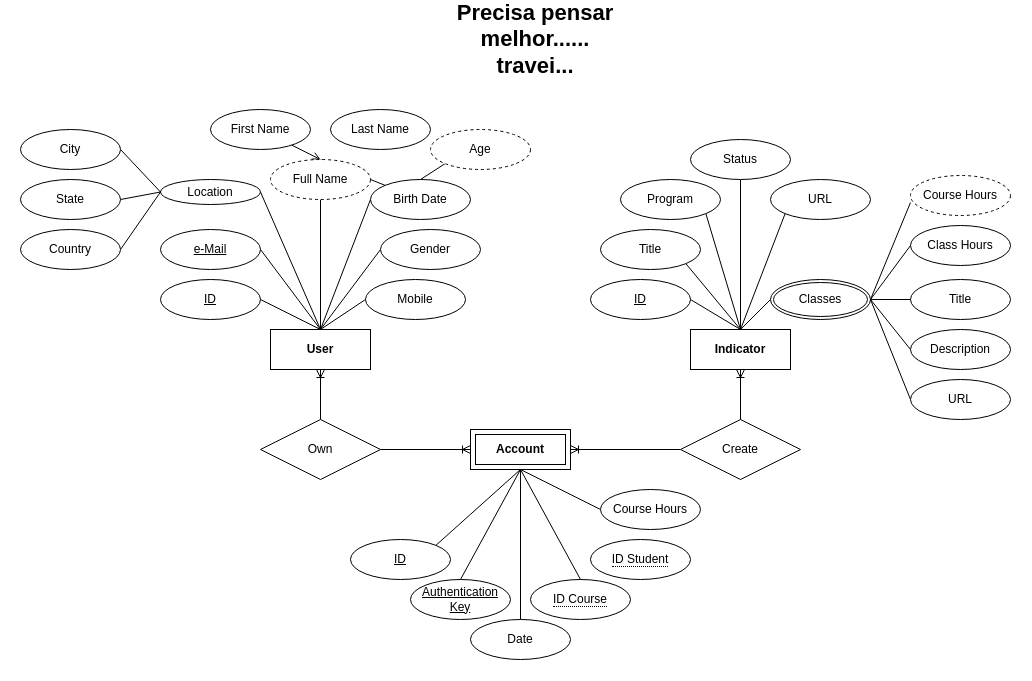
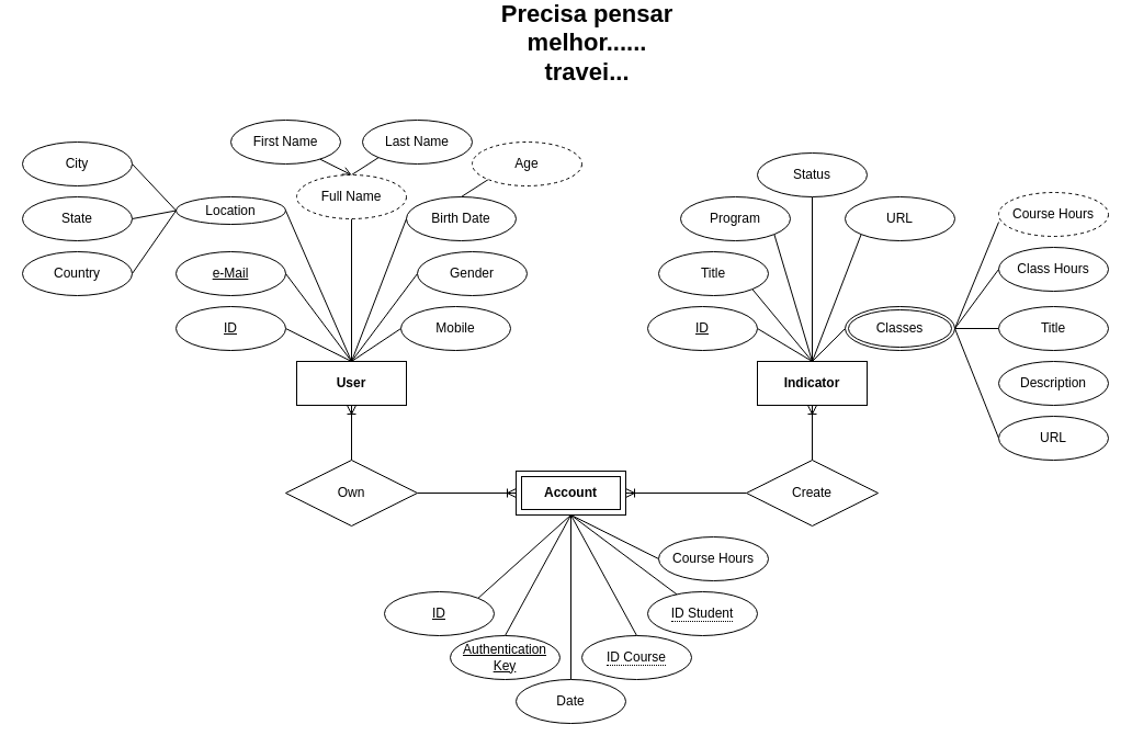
  <mxCell id="0" />
  <mxCell id="1" parent="0" />
  <mxCell id="2" style="edgeStyle=none;rounded=0;orthogonalLoop=1;jettySize=auto;html=1;exitX=0.5;exitY=1;exitDx=0;exitDy=0;entryX=0.5;entryY=0;entryDx=0;entryDy=0;endArrow=none;endFill=0;startArrow=ERoneToMany;startFill=0;" parent="1" source="3" target="11" edge="1"><mxGeometry relative="1" as="geometry"><mxPoint x="480" y="340" as="targetPoint" /></mxGeometry></mxCell>
  <mxCell id="3" value="&lt;b&gt;User&lt;/b&gt;" style="whiteSpace=wrap;html=1;align=center;" parent="1" vertex="1"><mxGeometry x="270" y="320" width="100" height="40" as="geometry" /></mxCell>
  <mxCell id="4" value="Last Name" style="ellipse;whiteSpace=wrap;html=1;align=center;" parent="1" vertex="1"><mxGeometry x="330" y="100" width="100" height="40" as="geometry" /></mxCell>
  <mxCell id="5" value="Birth Date" style="ellipse;whiteSpace=wrap;html=1;align=center;" parent="1" vertex="1"><mxGeometry x="370" y="170" width="100" height="40" as="geometry" /></mxCell>
  <mxCell id="6" value="e-Mail" style="ellipse;whiteSpace=wrap;html=1;align=center;fontStyle=4;" parent="1" vertex="1"><mxGeometry x="160" y="220" width="100" height="40" as="geometry" /></mxCell>
  <mxCell id="7" style="rounded=0;orthogonalLoop=1;jettySize=auto;html=1;exitX=1;exitY=0.5;exitDx=0;exitDy=0;endArrow=none;endFill=0;" parent="1" source="6" edge="1"><mxGeometry relative="1" as="geometry"><mxPoint x="290" y="280" as="sourcePoint" /><mxPoint x="320" y="320" as="targetPoint" /></mxGeometry></mxCell>
  <mxCell id="8" style="rounded=0;orthogonalLoop=1;jettySize=auto;html=1;endArrow=none;endFill=0;exitX=0.5;exitY=1;exitDx=0;exitDy=0;" parent="1" source="47" edge="1"><mxGeometry relative="1" as="geometry"><mxPoint x="330" y="210" as="sourcePoint" /><mxPoint x="320" y="320" as="targetPoint" /></mxGeometry></mxCell>
  <mxCell id="9" style="rounded=0;orthogonalLoop=1;jettySize=auto;html=1;exitX=0;exitY=0.5;exitDx=0;exitDy=0;endArrow=none;endFill=0;entryX=0.5;entryY=0;entryDx=0;entryDy=0;" parent="1" source="5" target="3" edge="1"><mxGeometry relative="1" as="geometry"><mxPoint x="340" y="210" as="sourcePoint" /><mxPoint x="340" y="340" as="targetPoint" /></mxGeometry></mxCell>
  <mxCell id="10" style="edgeStyle=none;rounded=0;orthogonalLoop=1;jettySize=auto;html=1;exitX=1;exitY=0.5;exitDx=0;exitDy=0;startArrow=none;startFill=0;endArrow=ERoneToMany;endFill=0;entryX=0;entryY=0.5;entryDx=0;entryDy=0;" parent="1" source="11" target="59" edge="1"><mxGeometry relative="1" as="geometry"><mxPoint x="390" y="430" as="sourcePoint" /><mxPoint x="470" y="440" as="targetPoint" /></mxGeometry></mxCell>
  <mxCell id="11" value="Own" style="shape=rhombus;perimeter=rhombusPerimeter;whiteSpace=wrap;html=1;align=center;" parent="1" vertex="1"><mxGeometry x="260" y="410" width="120" height="60" as="geometry" /></mxCell>
  <mxCell id="12" value="" style="edgeStyle=none;rounded=0;orthogonalLoop=1;jettySize=auto;html=1;startArrow=none;startFill=0;endArrow=none;endFill=0;" parent="1" target="32" edge="1"><mxGeometry relative="1" as="geometry"><mxPoint x="740" y="320" as="sourcePoint" /></mxGeometry></mxCell>
  <mxCell id="13" style="edgeStyle=none;rounded=0;orthogonalLoop=1;jettySize=auto;html=1;exitX=0.5;exitY=0;exitDx=0;exitDy=0;entryX=0;entryY=0.5;entryDx=0;entryDy=0;endArrow=none;endFill=0;" parent="1" source="15" target="51" edge="1"><mxGeometry relative="1" as="geometry" /></mxCell>
  <mxCell id="14" style="edgeStyle=none;rounded=0;orthogonalLoop=1;jettySize=auto;html=1;exitX=0.5;exitY=1;exitDx=0;exitDy=0;entryX=0.5;entryY=0;entryDx=0;entryDy=0;endArrow=none;endFill=0;startArrow=ERoneToMany;startFill=0;" parent="1" source="15" target="57" edge="1"><mxGeometry relative="1" as="geometry" /></mxCell>
  <mxCell id="15" value="&lt;b&gt;Indicator&lt;/b&gt;" style="whiteSpace=wrap;html=1;align=center;" parent="1" vertex="1"><mxGeometry x="690" y="320" width="100" height="40" as="geometry" /></mxCell>
  <mxCell id="16" style="rounded=0;orthogonalLoop=1;jettySize=auto;html=1;exitX=1;exitY=0.5;exitDx=0;exitDy=0;entryX=0.5;entryY=0;entryDx=0;entryDy=0;endArrow=none;endFill=0;" parent="1" source="17" target="15" edge="1"><mxGeometry relative="1" as="geometry" /></mxCell>
  <mxCell id="17" value="ID" style="ellipse;whiteSpace=wrap;html=1;align=center;fontStyle=4;" parent="1" vertex="1"><mxGeometry x="590" y="270" width="100" height="40" as="geometry" /></mxCell>
  <mxCell id="18" value="URL" style="ellipse;whiteSpace=wrap;html=1;align=center;" parent="1" vertex="1"><mxGeometry x="770" y="170" width="100" height="40" as="geometry" /></mxCell>
  <mxCell id="19" style="rounded=0;orthogonalLoop=1;jettySize=auto;html=1;endArrow=none;endFill=0;exitX=1;exitY=1;exitDx=0;exitDy=0;" parent="1" source="21" edge="1"><mxGeometry relative="1" as="geometry"><mxPoint x="730" y="191" as="sourcePoint" /><mxPoint x="740" y="320" as="targetPoint" /></mxGeometry></mxCell>
  <mxCell id="20" style="rounded=0;orthogonalLoop=1;jettySize=auto;html=1;exitX=0;exitY=1;exitDx=0;exitDy=0;endArrow=none;endFill=0;" parent="1" source="18" edge="1"><mxGeometry relative="1" as="geometry"><mxPoint x="750" y="200" as="sourcePoint" /><mxPoint x="740" y="320" as="targetPoint" /></mxGeometry></mxCell>
  <mxCell id="21" value="Title" style="ellipse;whiteSpace=wrap;html=1;align=center;" parent="1" vertex="1"><mxGeometry x="600" y="220" width="100" height="40" as="geometry" /></mxCell>
  <mxCell id="22" style="rounded=0;orthogonalLoop=1;jettySize=auto;html=1;exitX=1;exitY=0;exitDx=0;exitDy=0;endArrow=none;endFill=0;entryX=0.5;entryY=1;entryDx=0;entryDy=0;" parent="1" source="23" target="59" edge="1"><mxGeometry relative="1" as="geometry"><mxPoint x="520" y="460" as="targetPoint" /><mxPoint x="470" y="490" as="sourcePoint" /></mxGeometry></mxCell>
  <mxCell id="23" value="ID" style="ellipse;whiteSpace=wrap;html=1;align=center;fontStyle=4;" parent="1" vertex="1"><mxGeometry x="350" y="530" width="100" height="40" as="geometry" /></mxCell>
+ <mxCell id="24" style="rounded=0;orthogonalLoop=1;jettySize=auto;html=1;endArrow=none;endFill=0;entryX=0.5;entryY=1;entryDx=0;entryDy=0;" parent="1" source="26" target="59" edge="1"><mxGeometry relative="1" as="geometry"><mxPoint x="485" y="310" as="sourcePoint" /><mxPoint x="520" y="460" as="targetPoint" /></mxGeometry></mxCell>
  <mxCell id="25" style="rounded=0;orthogonalLoop=1;jettySize=auto;html=1;endArrow=none;endFill=0;entryX=0.5;entryY=1;entryDx=0;entryDy=0;exitX=0.5;exitY=0;exitDx=0;exitDy=0;" parent="1" source="27" target="59" edge="1"><mxGeometry relative="1" as="geometry"><mxPoint x="525" y="290" as="sourcePoint" /><mxPoint x="520" y="460" as="targetPoint" /></mxGeometry></mxCell>
  <mxCell id="26" value="&lt;span style=&quot;border-bottom: 1px dotted&quot;&gt;ID Student&lt;/span&gt;" style="ellipse;whiteSpace=wrap;html=1;align=center;" parent="1" vertex="1"><mxGeometry x="590" y="530" width="100" height="40" as="geometry" /></mxCell>
  <mxCell id="27" value="&lt;span style=&quot;border-bottom: 1px dotted&quot;&gt;ID Course&lt;/span&gt;" style="ellipse;whiteSpace=wrap;html=1;align=center;" parent="1" vertex="1"><mxGeometry x="530" y="570" width="100" height="40" as="geometry" /></mxCell>
  <mxCell id="28" style="edgeStyle=none;rounded=0;orthogonalLoop=1;jettySize=auto;html=1;exitX=0.5;exitY=0;exitDx=0;exitDy=0;entryX=0.5;entryY=1;entryDx=0;entryDy=0;startArrow=none;startFill=0;endArrow=none;endFill=0;" parent="1" source="29" target="59" edge="1"><mxGeometry relative="1" as="geometry"><mxPoint x="490" y="550" as="sourcePoint" /><mxPoint x="520" y="460" as="targetPoint" /></mxGeometry></mxCell>
  <mxCell id="29" value="Authentication&lt;br&gt;Key" style="ellipse;whiteSpace=wrap;html=1;align=center;fontStyle=4;" parent="1" vertex="1"><mxGeometry x="410" y="570" width="100" height="40" as="geometry" /></mxCell>
  <mxCell id="30" style="edgeStyle=none;rounded=0;orthogonalLoop=1;jettySize=auto;html=1;exitX=1;exitY=1;exitDx=0;exitDy=0;startArrow=none;startFill=0;endArrow=none;endFill=0;" parent="1" source="31" edge="1"><mxGeometry relative="1" as="geometry"><mxPoint x="740" y="320" as="targetPoint" /></mxGeometry></mxCell>
  <mxCell id="31" value="Program" style="ellipse;whiteSpace=wrap;html=1;align=center;" parent="1" vertex="1"><mxGeometry x="620" y="170" width="100" height="40" as="geometry" /></mxCell>
  <mxCell id="32" value="Status" style="ellipse;whiteSpace=wrap;html=1;align=center;" parent="1" vertex="1"><mxGeometry x="690" y="130" width="100" height="40" as="geometry" /></mxCell>
  <mxCell id="33" style="edgeStyle=none;rounded=0;orthogonalLoop=1;jettySize=auto;html=1;exitX=1;exitY=1;exitDx=0;exitDy=0;startArrow=none;startFill=0;endArrow=none;endFill=0;" parent="1" source="32" target="32" edge="1"><mxGeometry relative="1" as="geometry" /></mxCell>
  <mxCell id="34" style="rounded=0;orthogonalLoop=1;jettySize=auto;html=1;entryX=0.5;entryY=0;entryDx=0;entryDy=0;endArrow=open;endFill=0;" parent="1" source="35" target="47" edge="1"><mxGeometry relative="1" as="geometry"><mxPoint x="320" y="150" as="targetPoint" /></mxGeometry></mxCell>
  <mxCell id="35" value="First Name" style="ellipse;whiteSpace=wrap;html=1;align=center;" parent="1" vertex="1"><mxGeometry x="210" y="100" width="100" height="40" as="geometry" /></mxCell>
- <mxCell id="36" style="rounded=0;orthogonalLoop=1;jettySize=auto;html=1;endArrow=none;endFill=0;exitX=0.5;exitY=0;exitDx=0;exitDy=0;" parent="1" source="47" target="5" edge="1"><mxGeometry relative="1" as="geometry"><mxPoint x="320" y="150" as="sourcePoint" /><mxPoint x="330" y="160" as="targetPoint" /></mxGeometry></mxCell>
+ <mxCell id="36" style="rounded=0;orthogonalLoop=1;jettySize=auto;html=1;entryX=0;entryY=1;entryDx=0;entryDy=0;endArrow=none;endFill=0;exitX=0.5;exitY=0;exitDx=0;exitDy=0;" parent="1" source="47" target="4" edge="1"><mxGeometry relative="1" as="geometry"><mxPoint x="320" y="150" as="sourcePoint" /><mxPoint x="330" y="160" as="targetPoint" /></mxGeometry></mxCell>
  <mxCell id="37" style="edgeStyle=none;rounded=0;orthogonalLoop=1;jettySize=auto;html=1;exitX=0;exitY=0.5;exitDx=0;exitDy=0;entryX=0.5;entryY=0;entryDx=0;entryDy=0;endArrow=none;endFill=0;" parent="1" source="38" target="3" edge="1"><mxGeometry relative="1" as="geometry" /></mxCell>
  <mxCell id="38" value="Gender" style="ellipse;whiteSpace=wrap;html=1;align=center;" parent="1" vertex="1"><mxGeometry x="380" y="220" width="100" height="40" as="geometry" /></mxCell>
  <mxCell id="39" style="edgeStyle=none;rounded=0;orthogonalLoop=1;jettySize=auto;html=1;exitX=0.5;exitY=1;exitDx=0;exitDy=0;endArrow=none;endFill=0;" parent="1" source="38" target="38" edge="1"><mxGeometry relative="1" as="geometry" /></mxCell>
  <mxCell id="40" style="edgeStyle=none;rounded=0;orthogonalLoop=1;jettySize=auto;html=1;exitX=1;exitY=0.5;exitDx=0;exitDy=0;entryX=0.5;entryY=0;entryDx=0;entryDy=0;endArrow=none;endFill=0;" parent="1" source="42" target="3" edge="1"><mxGeometry relative="1" as="geometry" /></mxCell>
  <mxCell id="41" style="edgeStyle=none;rounded=0;orthogonalLoop=1;jettySize=auto;html=1;exitX=0;exitY=0.5;exitDx=0;exitDy=0;entryX=1;entryY=0.5;entryDx=0;entryDy=0;startArrow=none;startFill=0;endArrow=none;endFill=0;" parent="1" source="42" target="66" edge="1"><mxGeometry relative="1" as="geometry" /></mxCell>
  <mxCell id="42" value="Location" style="ellipse;whiteSpace=wrap;html=1;align=center;" parent="1" vertex="1"><mxGeometry x="160" y="170" width="100" height="25" as="geometry" /></mxCell>
  <mxCell id="43" style="edgeStyle=none;rounded=0;orthogonalLoop=1;jettySize=auto;html=1;exitX=1;exitY=0.5;exitDx=0;exitDy=0;endArrow=none;endFill=0;" parent="1" source="44" edge="1"><mxGeometry relative="1" as="geometry"><mxPoint x="320" y="320" as="targetPoint" /><mxPoint x="260" y="290" as="sourcePoint" /></mxGeometry></mxCell>
  <mxCell id="44" value="ID" style="ellipse;whiteSpace=wrap;html=1;align=center;fontStyle=4;" parent="1" vertex="1"><mxGeometry x="160" y="270" width="100" height="40" as="geometry" /></mxCell>
  <mxCell id="45" style="edgeStyle=none;rounded=0;orthogonalLoop=1;jettySize=auto;html=1;exitX=0;exitY=1;exitDx=0;exitDy=0;entryX=0.5;entryY=0;entryDx=0;entryDy=0;endArrow=none;endFill=0;" parent="1" source="46" target="5" edge="1"><mxGeometry relative="1" as="geometry" /></mxCell>
  <mxCell id="46" value="Age" style="ellipse;whiteSpace=wrap;html=1;align=center;dashed=1;" parent="1" vertex="1"><mxGeometry x="430" y="120" width="100" height="40" as="geometry" /></mxCell>
  <mxCell id="47" value="Full Name" style="ellipse;whiteSpace=wrap;html=1;align=center;dashed=1;" parent="1" vertex="1"><mxGeometry x="270" y="150" width="100" height="40" as="geometry" /></mxCell>
  <mxCell id="48" style="edgeStyle=none;rounded=0;orthogonalLoop=1;jettySize=auto;html=1;exitX=1;exitY=0.5;exitDx=0;exitDy=0;entryX=0;entryY=0.675;entryDx=0;entryDy=0;endArrow=none;endFill=0;entryPerimeter=0;" parent="1" source="51" target="53" edge="1"><mxGeometry relative="1" as="geometry" /></mxCell>
  <mxCell id="49" style="edgeStyle=none;rounded=0;orthogonalLoop=1;jettySize=auto;html=1;exitX=1;exitY=0.5;exitDx=0;exitDy=0;entryX=0;entryY=0.5;entryDx=0;entryDy=0;startArrow=none;startFill=0;endArrow=none;endFill=0;" parent="1" source="51" target="62" edge="1"><mxGeometry relative="1" as="geometry" /></mxCell>
- <mxCell id="50" style="edgeStyle=none;rounded=0;orthogonalLoop=1;jettySize=auto;html=1;exitX=1;exitY=0.5;exitDx=0;exitDy=0;entryX=0;entryY=0.5;entryDx=0;entryDy=0;startArrow=none;startFill=0;endArrow=none;endFill=0;" parent="1" source="51" target="63" edge="1"><mxGeometry relative="1" as="geometry" /></mxCell>
  <mxCell id="51" value="Classes" style="ellipse;shape=doubleEllipse;margin=3;whiteSpace=wrap;html=1;align=center;" parent="1" vertex="1"><mxGeometry x="770" y="270" width="100" height="40" as="geometry" /></mxCell>
  <mxCell id="52" style="edgeStyle=none;rounded=0;orthogonalLoop=1;jettySize=auto;html=1;exitX=0.5;exitY=1;exitDx=0;exitDy=0;endArrow=none;endFill=0;" parent="1" source="51" target="51" edge="1"><mxGeometry relative="1" as="geometry" /></mxCell>
  <mxCell id="53" value="Course Hours" style="ellipse;whiteSpace=wrap;html=1;align=center;dashed=1;" parent="1" vertex="1"><mxGeometry x="910" y="166" width="100" height="40" as="geometry" /></mxCell>
  <mxCell id="54" style="edgeStyle=none;rounded=0;orthogonalLoop=1;jettySize=auto;html=1;exitX=0.5;exitY=1;exitDx=0;exitDy=0;endArrow=none;endFill=0;" parent="1" source="53" target="53" edge="1"><mxGeometry relative="1" as="geometry" /></mxCell>
  <mxCell id="55" style="edgeStyle=none;rounded=0;orthogonalLoop=1;jettySize=auto;html=1;exitX=1;exitY=1;exitDx=0;exitDy=0;endArrow=none;endFill=0;" parent="1" source="26" target="26" edge="1"><mxGeometry relative="1" as="geometry" /></mxCell>
  <mxCell id="56" style="edgeStyle=none;rounded=0;orthogonalLoop=1;jettySize=auto;html=1;exitX=0;exitY=0.5;exitDx=0;exitDy=0;entryX=1;entryY=0.5;entryDx=0;entryDy=0;endArrow=ERoneToMany;endFill=0;startArrow=none;startFill=0;" parent="1" source="57" target="59" edge="1"><mxGeometry relative="1" as="geometry"><mxPoint x="570" y="440" as="targetPoint" /></mxGeometry></mxCell>
  <mxCell id="57" value="Create" style="shape=rhombus;perimeter=rhombusPerimeter;whiteSpace=wrap;html=1;align=center;" parent="1" vertex="1"><mxGeometry x="680" y="410" width="120" height="60" as="geometry" /></mxCell>
  <mxCell id="58" style="edgeStyle=none;rounded=0;orthogonalLoop=1;jettySize=auto;html=1;exitX=0.5;exitY=1;exitDx=0;exitDy=0;entryX=0;entryY=0.5;entryDx=0;entryDy=0;endArrow=none;endFill=0;" parent="1" source="59" target="72" edge="1"><mxGeometry relative="1" as="geometry" /></mxCell>
  <mxCell id="59" value="&lt;b&gt;Account&lt;/b&gt;" style="shape=ext;margin=3;double=1;whiteSpace=wrap;html=1;align=center;" parent="1" vertex="1"><mxGeometry x="470" y="420" width="100" height="40" as="geometry" /></mxCell>
  <mxCell id="60" style="edgeStyle=none;rounded=0;orthogonalLoop=1;jettySize=auto;html=1;exitX=0;exitY=0.5;exitDx=0;exitDy=0;entryX=1;entryY=0.5;entryDx=0;entryDy=0;startArrow=none;startFill=0;endArrow=none;endFill=0;" parent="1" source="61" target="51" edge="1"><mxGeometry relative="1" as="geometry" /></mxCell>
  <mxCell id="61" value="URL" style="ellipse;whiteSpace=wrap;html=1;align=center;" parent="1" vertex="1"><mxGeometry x="910" y="370" width="100" height="40" as="geometry" /></mxCell>
  <mxCell id="62" value="Title" style="ellipse;whiteSpace=wrap;html=1;align=center;" parent="1" vertex="1"><mxGeometry x="910" y="270" width="100" height="40" as="geometry" /></mxCell>
  <mxCell id="63" value="Description" style="ellipse;whiteSpace=wrap;html=1;align=center;" parent="1" vertex="1"><mxGeometry x="910" y="320" width="100" height="40" as="geometry" /></mxCell>
  <mxCell id="64" style="edgeStyle=none;rounded=0;orthogonalLoop=1;jettySize=auto;html=1;exitX=1;exitY=0.5;exitDx=0;exitDy=0;entryX=0;entryY=0.5;entryDx=0;entryDy=0;startArrow=none;startFill=0;endArrow=none;endFill=0;" parent="1" source="65" target="42" edge="1"><mxGeometry relative="1" as="geometry" /></mxCell>
  <mxCell id="65" value="City" style="ellipse;whiteSpace=wrap;html=1;align=center;" parent="1" vertex="1"><mxGeometry x="20" y="120" width="100" height="40" as="geometry" /></mxCell>
  <mxCell id="66" value="Country" style="ellipse;whiteSpace=wrap;html=1;align=center;" parent="1" vertex="1"><mxGeometry x="20" y="220" width="100" height="40" as="geometry" /></mxCell>
  <mxCell id="67" style="edgeStyle=none;rounded=0;orthogonalLoop=1;jettySize=auto;html=1;exitX=1;exitY=0.5;exitDx=0;exitDy=0;entryX=0;entryY=0.5;entryDx=0;entryDy=0;startArrow=none;startFill=0;endArrow=none;endFill=0;" parent="1" source="68" target="42" edge="1"><mxGeometry relative="1" as="geometry" /></mxCell>
  <mxCell id="68" value="State" style="ellipse;whiteSpace=wrap;html=1;align=center;" parent="1" vertex="1"><mxGeometry x="20" y="170" width="100" height="40" as="geometry" /></mxCell>
  <mxCell id="69" value="Precisa pensar melhor...... travei..." style="text;html=1;strokeColor=none;fillColor=none;align=center;verticalAlign=middle;whiteSpace=wrap;rounded=0;fontStyle=1;fontSize=22;" parent="1" vertex="1"><mxGeometry x="440" y="20" width="190" height="20" as="geometry" /></mxCell>
  <mxCell id="70" style="rounded=0;orthogonalLoop=1;jettySize=auto;html=1;exitX=0.5;exitY=0;exitDx=0;exitDy=0;endArrow=none;endFill=0;" parent="1" source="71" target="59" edge="1"><mxGeometry relative="1" as="geometry" /></mxCell>
  <mxCell id="71" value="Date" style="ellipse;whiteSpace=wrap;html=1;align=center;" parent="1" vertex="1"><mxGeometry x="470" y="610" width="100" height="40" as="geometry" /></mxCell>
  <mxCell id="72" value="Course Hours" style="ellipse;whiteSpace=wrap;html=1;align=center;" parent="1" vertex="1"><mxGeometry x="600" y="480" width="100" height="40" as="geometry" /></mxCell>
  <mxCell id="73" style="edgeStyle=none;rounded=0;orthogonalLoop=1;jettySize=auto;html=1;exitX=0;exitY=0.5;exitDx=0;exitDy=0;endArrow=none;endFill=0;" parent="1" source="74" edge="1"><mxGeometry relative="1" as="geometry"><mxPoint x="320" y="320" as="targetPoint" /></mxGeometry></mxCell>
  <mxCell id="74" value="Mobile" style="ellipse;whiteSpace=wrap;html=1;align=center;" parent="1" vertex="1"><mxGeometry x="365" y="270" width="100" height="40" as="geometry" /></mxCell>
  <mxCell id="75" value="Class Hours" style="ellipse;whiteSpace=wrap;html=1;align=center;" parent="1" vertex="1"><mxGeometry x="910" y="216" width="100" height="40" as="geometry" /></mxCell>
  <mxCell id="76" style="edgeStyle=none;rounded=0;orthogonalLoop=1;jettySize=auto;html=1;exitX=0;exitY=0.5;exitDx=0;exitDy=0;entryX=1;entryY=0.5;entryDx=0;entryDy=0;startArrow=none;startFill=0;endArrow=none;endFill=0;" parent="1" source="75" target="51" edge="1"><mxGeometry relative="1" as="geometry"><mxPoint x="920" y="375" as="sourcePoint" /><mxPoint x="880" y="300" as="targetPoint" /></mxGeometry></mxCell>
